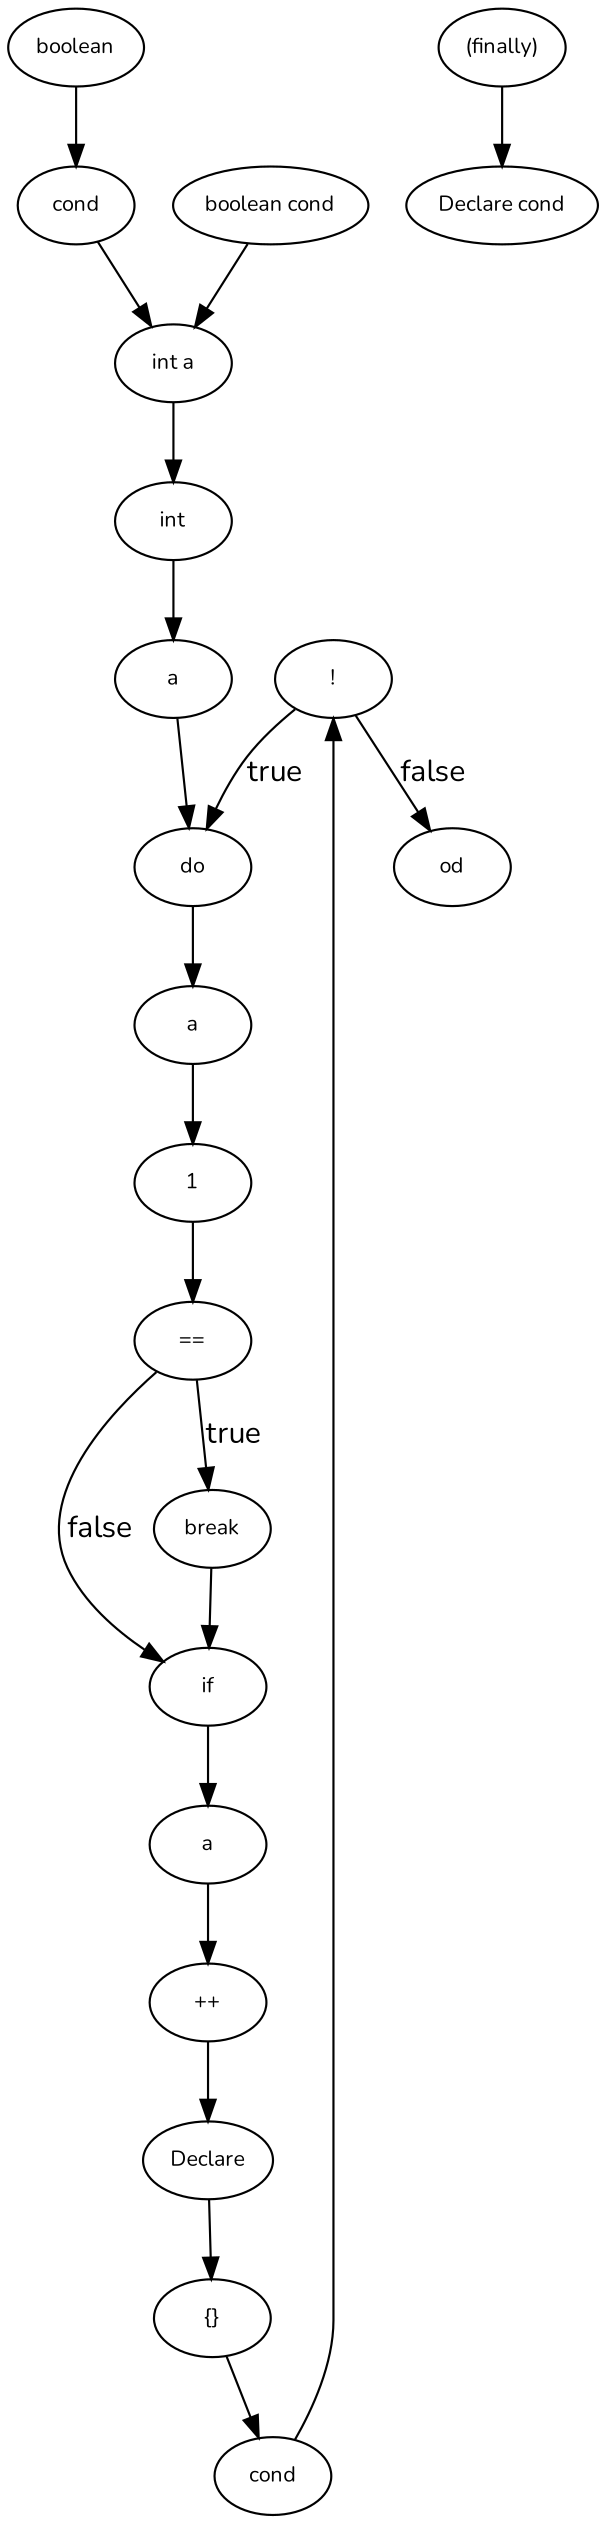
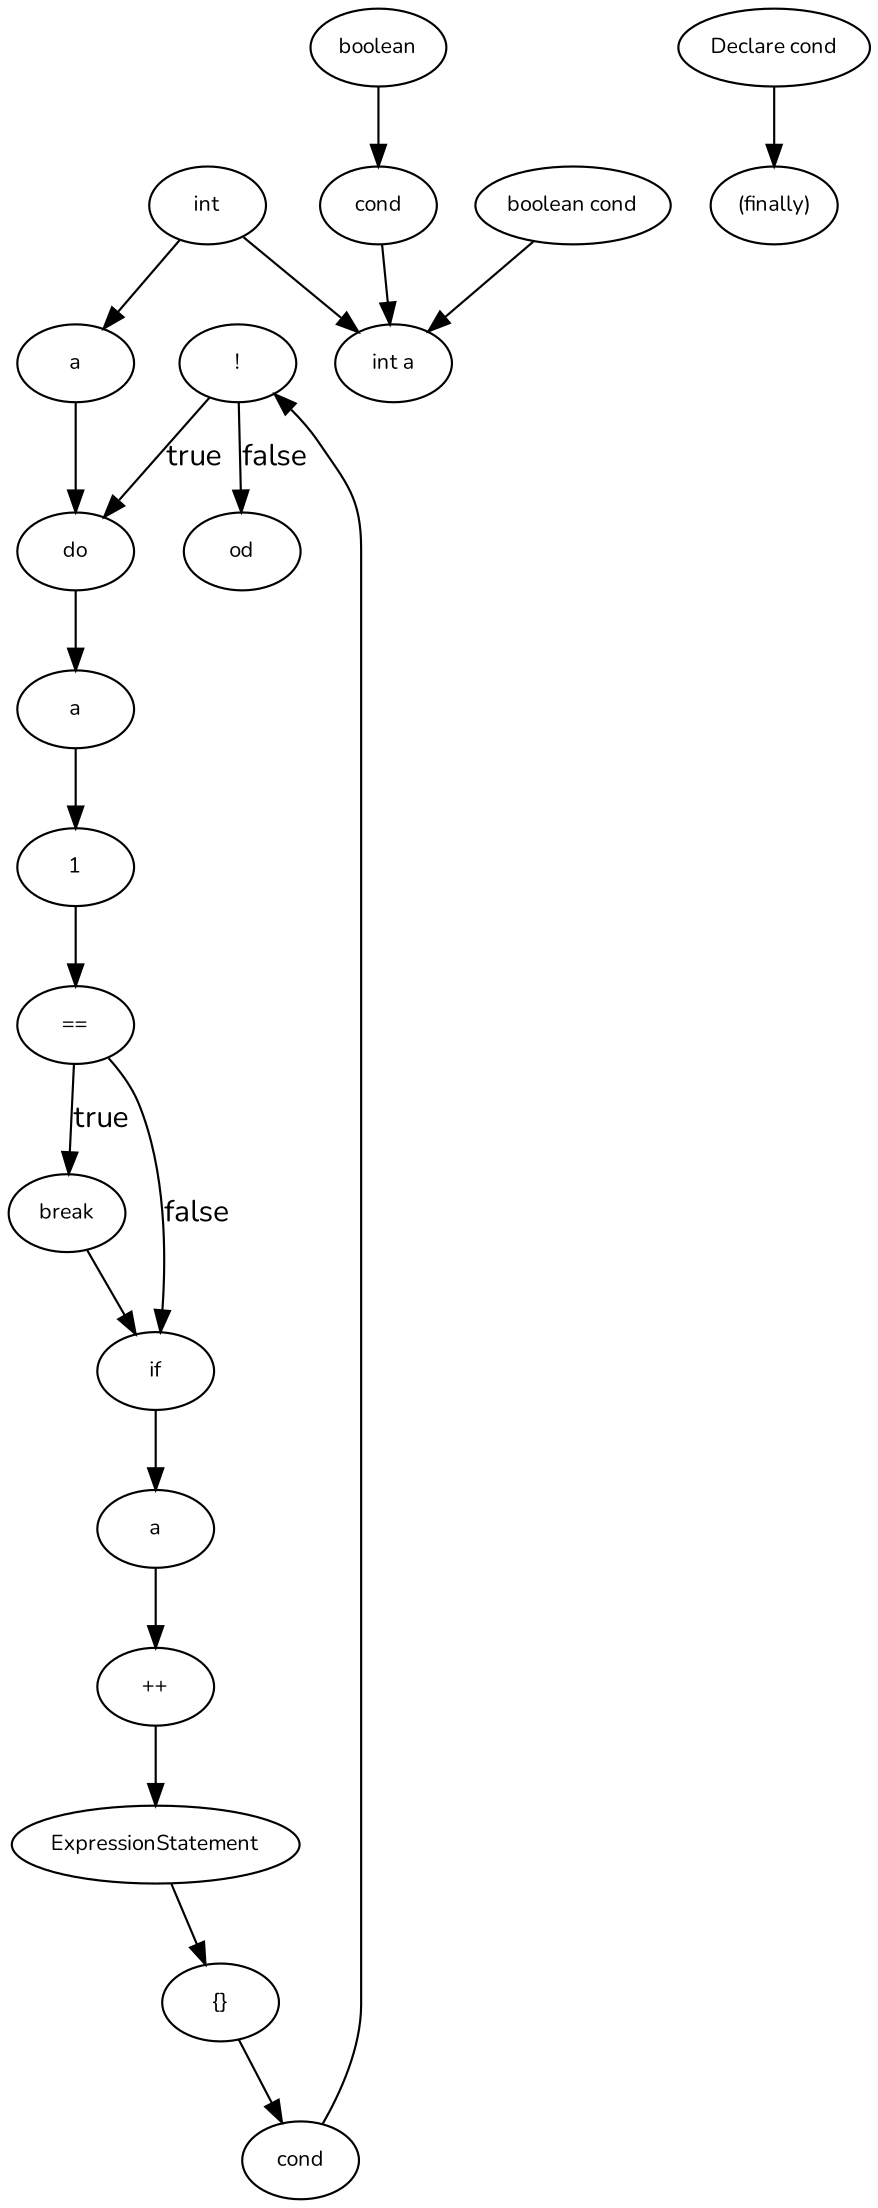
  digraph {
    fontname=Nunito
    node [fontname=Nunito fontsize=10]
    edge [fontname=Nunito]
    n1 [label="!"]
    n2 [label=od]
    n3 [label=do]
    n4 [label=a]
    n5 [label=a]
    n6 [label="++"]
-   n7 [label=Declare]
+   n7 [label=ExpressionStatement]
    n8 [label="{}"]
    n9 [label=cond]
    n10 [label=break]
    n11 [label=if]
    n12 [label=1]
    n13 [label="=="]
    n14 [label=a]
    n15 [label=int]
    n16 [label="int a"]
    n17 [label=cond]
    n18 [label=boolean]
    n19 [label="boolean cond"]
    n20 [label="(finally)"]
    n21 [label="Declare cond"]
    n1 -> n2 [label=false]
    n1 -> n3 [label=true]
    n3 -> n4
    n4 -> n12
    n5 -> n6
    n6 -> n7
    n7 -> n8
    n8 -> n9
    n9 -> n1
    n10 -> n11
    n11 -> n5
    n12 -> n13
    n13 -> n10 [label=true]
    n13 -> n11 [label=false]
    n14 -> n3
    n15 -> n14
-   n16 -> n15
+   n15 -> n16
    n17 -> n16
    n18 -> n17
    n19 -> n16
-   n20 -> n21
+   n21 -> n20
  }
